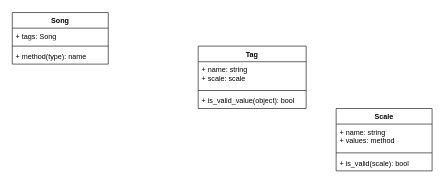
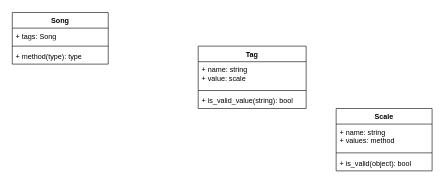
  <mxCell id="0" />
  <mxCell id="1" parent="0" />
  <mxCell id="2" value="Song" style="swimlane;fontStyle=1;align=center;verticalAlign=top;childLayout=stackLayout;horizontal=1;startSize=26;horizontalStack=0;resizeParent=1;resizeParentMax=0;resizeLast=0;collapsible=1;marginBottom=0;whiteSpace=wrap;html=1;" parent="1" vertex="1"><mxGeometry x="20" y="20" width="160" height="86" as="geometry" /></mxCell>
  <mxCell id="3" value="+ tags: Song" style="text;strokeColor=none;fillColor=none;align=left;verticalAlign=top;spacingLeft=4;spacingRight=4;overflow=hidden;rotatable=0;points=[[0,0.5],[1,0.5]];portConstraint=eastwest;whiteSpace=wrap;html=1;" parent="2" vertex="1"><mxGeometry y="26" width="160" height="26" as="geometry" /></mxCell>
  <mxCell id="4" value="" style="line;strokeWidth=1;fillColor=none;align=left;verticalAlign=middle;spacingTop=-1;spacingLeft=3;spacingRight=3;rotatable=0;labelPosition=right;points=[];portConstraint=eastwest;strokeColor=inherit;" parent="2" vertex="1"><mxGeometry y="52" width="160" height="8" as="geometry" /></mxCell>
- <mxCell id="5" value="+ method(type): name" style="text;strokeColor=none;fillColor=none;align=left;verticalAlign=top;spacingLeft=4;spacingRight=4;overflow=hidden;rotatable=0;points=[[0,0.5],[1,0.5]];portConstraint=eastwest;whiteSpace=wrap;html=1;" parent="2" vertex="1"><mxGeometry y="60" width="160" height="26" as="geometry" /></mxCell>
+ <mxCell id="5" value="+ method(type): type" style="text;strokeColor=none;fillColor=none;align=left;verticalAlign=top;spacingLeft=4;spacingRight=4;overflow=hidden;rotatable=0;points=[[0,0.5],[1,0.5]];portConstraint=eastwest;whiteSpace=wrap;html=1;" parent="2" vertex="1"><mxGeometry y="60" width="160" height="26" as="geometry" /></mxCell>
  <mxCell id="6" value="Scale" style="swimlane;fontStyle=1;align=center;verticalAlign=top;childLayout=stackLayout;horizontal=1;startSize=26;horizontalStack=0;resizeParent=1;resizeParentMax=0;resizeLast=0;collapsible=1;marginBottom=0;" vertex="1" parent="1"><mxGeometry x="560" y="180" width="160" height="104" as="geometry" /></mxCell>
  <mxCell id="7" value="+ name: string&#10;+ values: method" style="text;strokeColor=none;fillColor=none;align=left;verticalAlign=top;spacingLeft=4;spacingRight=4;overflow=hidden;rotatable=0;points=[[0,0.5],[1,0.5]];portConstraint=eastwest;" vertex="1" parent="6"><mxGeometry y="26" width="160" height="44" as="geometry" /></mxCell>
  <mxCell id="8" value="" style="line;strokeWidth=1;fillColor=none;align=left;verticalAlign=middle;spacingTop=-1;spacingLeft=3;spacingRight=3;rotatable=0;labelPosition=right;points=[];portConstraint=eastwest;strokeColor=inherit;" vertex="1" parent="6"><mxGeometry y="70" width="160" height="8" as="geometry" /></mxCell>
- <mxCell id="9" value="+ is_valid(scale): bool" style="text;strokeColor=none;fillColor=none;align=left;verticalAlign=top;spacingLeft=4;spacingRight=4;overflow=hidden;rotatable=0;points=[[0,0.5],[1,0.5]];portConstraint=eastwest;" vertex="1" parent="6"><mxGeometry y="78" width="160" height="26" as="geometry" /></mxCell>
+ <mxCell id="9" value="+ is_valid(object): bool" style="text;strokeColor=none;fillColor=none;align=left;verticalAlign=top;spacingLeft=4;spacingRight=4;overflow=hidden;rotatable=0;points=[[0,0.5],[1,0.5]];portConstraint=eastwest;" vertex="1" parent="6"><mxGeometry y="78" width="160" height="26" as="geometry" /></mxCell>
  <mxCell id="10" value="Tag" style="swimlane;fontStyle=1;align=center;verticalAlign=top;childLayout=stackLayout;horizontal=1;startSize=26;horizontalStack=0;resizeParent=1;resizeParentMax=0;resizeLast=0;collapsible=1;marginBottom=0;" vertex="1" parent="1"><mxGeometry x="330" y="76" width="180" height="104" as="geometry" /></mxCell>
- <mxCell id="11" value="+ name: string&#10;+ scale: scale" style="text;strokeColor=none;fillColor=none;align=left;verticalAlign=top;spacingLeft=4;spacingRight=4;overflow=hidden;rotatable=0;points=[[0,0.5],[1,0.5]];portConstraint=eastwest;" vertex="1" parent="10"><mxGeometry y="26" width="180" height="44" as="geometry" /></mxCell>
+ <mxCell id="11" value="+ name: string&#10;+ value: scale" style="text;strokeColor=none;fillColor=none;align=left;verticalAlign=top;spacingLeft=4;spacingRight=4;overflow=hidden;rotatable=0;points=[[0,0.5],[1,0.5]];portConstraint=eastwest;" vertex="1" parent="10"><mxGeometry y="26" width="180" height="44" as="geometry" /></mxCell>
  <mxCell id="12" value="" style="line;strokeWidth=1;fillColor=none;align=left;verticalAlign=middle;spacingTop=-1;spacingLeft=3;spacingRight=3;rotatable=0;labelPosition=right;points=[];portConstraint=eastwest;strokeColor=inherit;" vertex="1" parent="10"><mxGeometry y="70" width="180" height="8" as="geometry" /></mxCell>
- <mxCell id="13" value="+ is_valid_value(object): bool" style="text;strokeColor=none;fillColor=none;align=left;verticalAlign=top;spacingLeft=4;spacingRight=4;overflow=hidden;rotatable=0;points=[[0,0.5],[1,0.5]];portConstraint=eastwest;" vertex="1" parent="10"><mxGeometry y="78" width="180" height="26" as="geometry" /></mxCell>
+ <mxCell id="13" value="+ is_valid_value(string): bool" style="text;strokeColor=none;fillColor=none;align=left;verticalAlign=top;spacingLeft=4;spacingRight=4;overflow=hidden;rotatable=0;points=[[0,0.5],[1,0.5]];portConstraint=eastwest;" vertex="1" parent="10"><mxGeometry y="78" width="180" height="26" as="geometry" /></mxCell>
